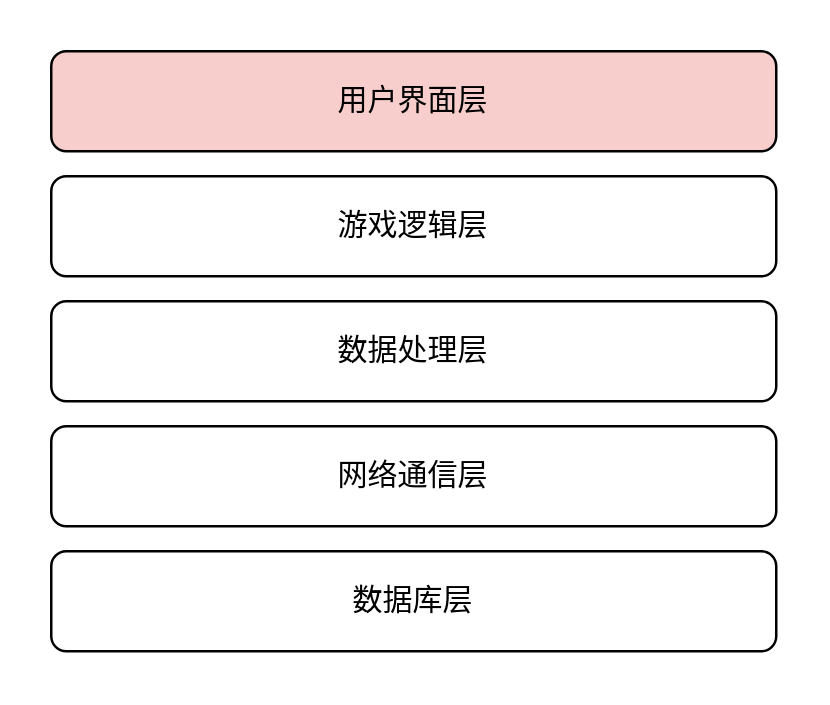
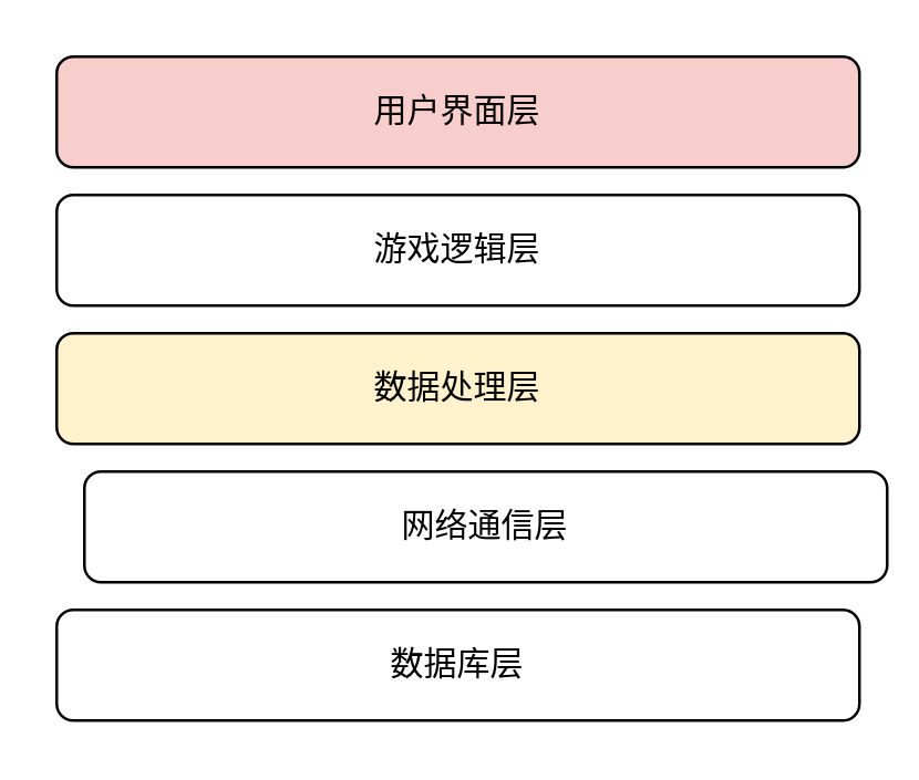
  <mxCell id="0" />
  <mxCell id="1" parent="0" />
  <mxCell id="2" value="用户界面层" style="rounded=1;whiteSpace=wrap;html=1;fontSize=12;glass=0;strokeWidth=1;shadow=0;fillColor=#f8cecc;" vertex="1" parent="1"><mxGeometry x="20" y="20" width="290" height="40" as="geometry" /></mxCell>
  <mxCell id="3" value="游戏逻辑层" style="rounded=1;whiteSpace=wrap;html=1;fontSize=12;glass=0;strokeWidth=1;shadow=0;" vertex="1" parent="1"><mxGeometry x="20" y="70" width="290" height="40" as="geometry" /></mxCell>
- <mxCell id="4" value="数据处理层" style="rounded=1;whiteSpace=wrap;html=1;fontSize=12;glass=0;strokeWidth=1;shadow=0;" vertex="1" parent="1"><mxGeometry x="20" y="120" width="290" height="40" as="geometry" /></mxCell>
- <mxCell id="5" value="网络通信层" style="rounded=1;whiteSpace=wrap;html=1;fontSize=12;glass=0;strokeWidth=1;shadow=0;" vertex="1" parent="1"><mxGeometry x="20" y="170" width="290" height="40" as="geometry" /></mxCell>
+ <mxCell id="4" value="数据处理层" style="rounded=1;whiteSpace=wrap;html=1;fontSize=12;glass=0;strokeWidth=1;shadow=0;fillColor=#fff2cc;" vertex="1" parent="1"><mxGeometry x="20" y="120" width="290" height="40" as="geometry" /></mxCell>
+ <mxCell id="5" value="网络通信层" style="rounded=1;whiteSpace=wrap;html=1;fontSize=12;glass=0;strokeWidth=1;shadow=0;" vertex="1" parent="1"><mxGeometry x="30" y="170" width="290" height="40" as="geometry" /></mxCell>
  <mxCell id="6" value="数据库层" style="rounded=1;whiteSpace=wrap;html=1;fontSize=12;glass=0;strokeWidth=1;shadow=0;" vertex="1" parent="1"><mxGeometry x="20" y="220" width="290" height="40" as="geometry" /></mxCell>
